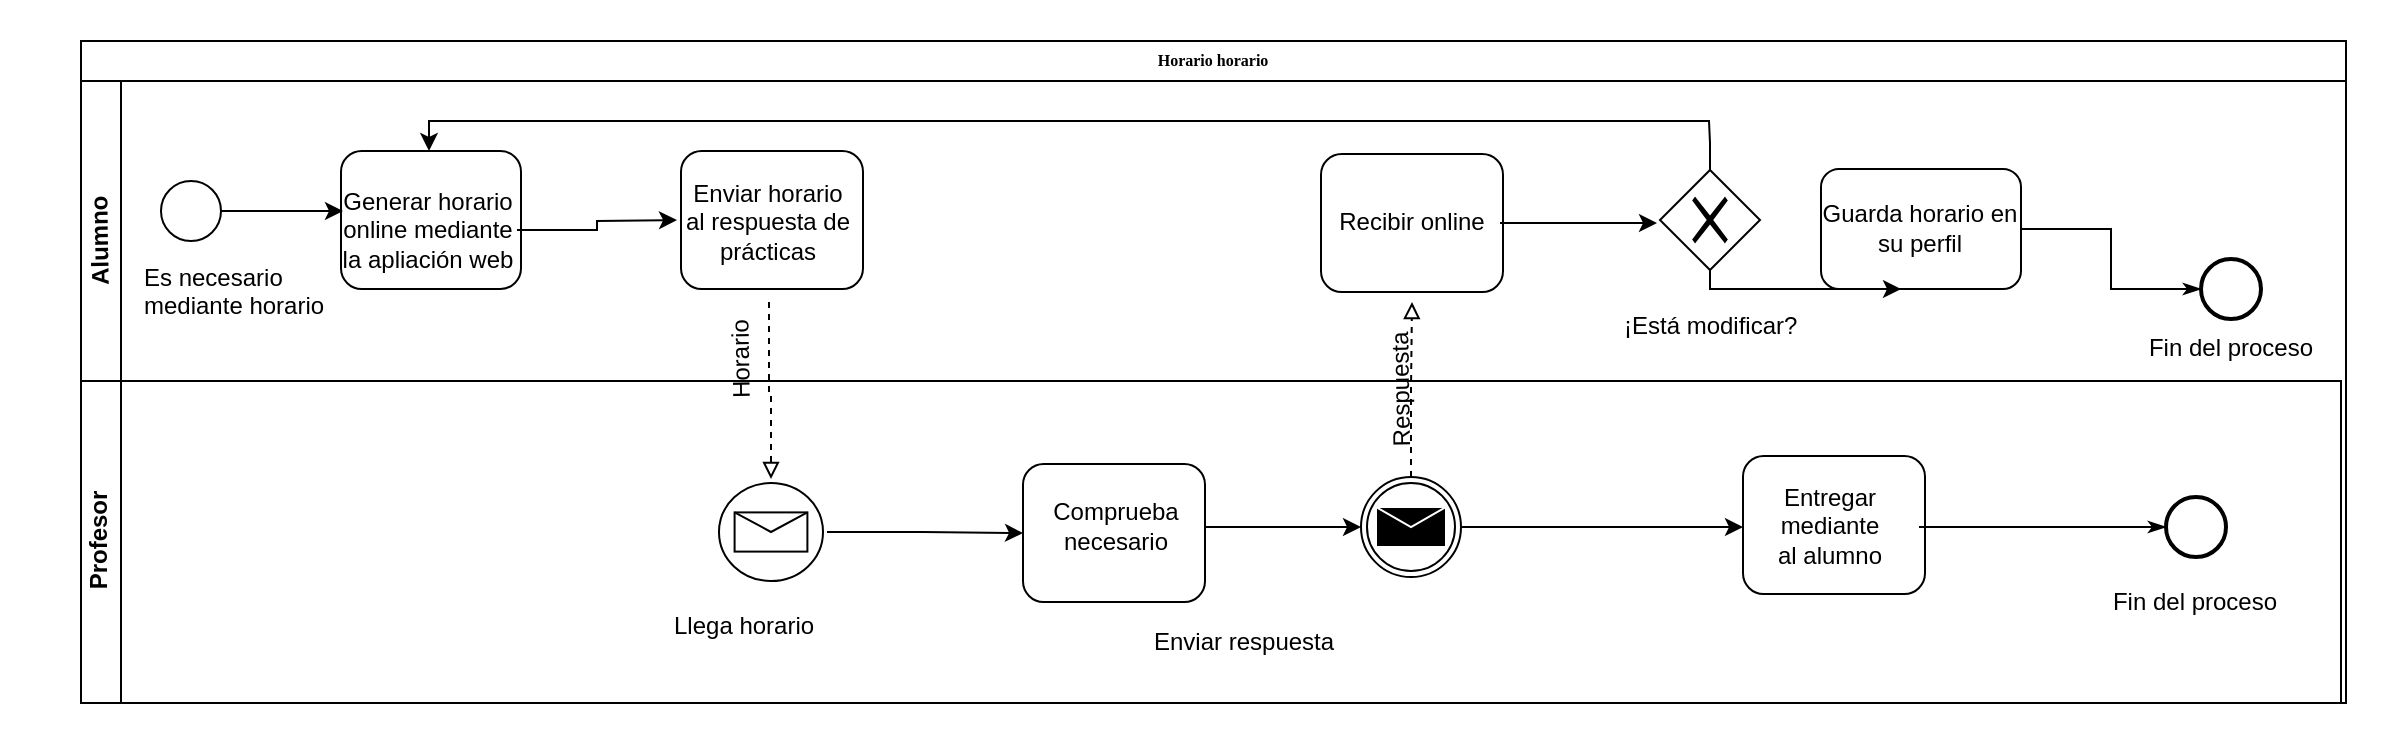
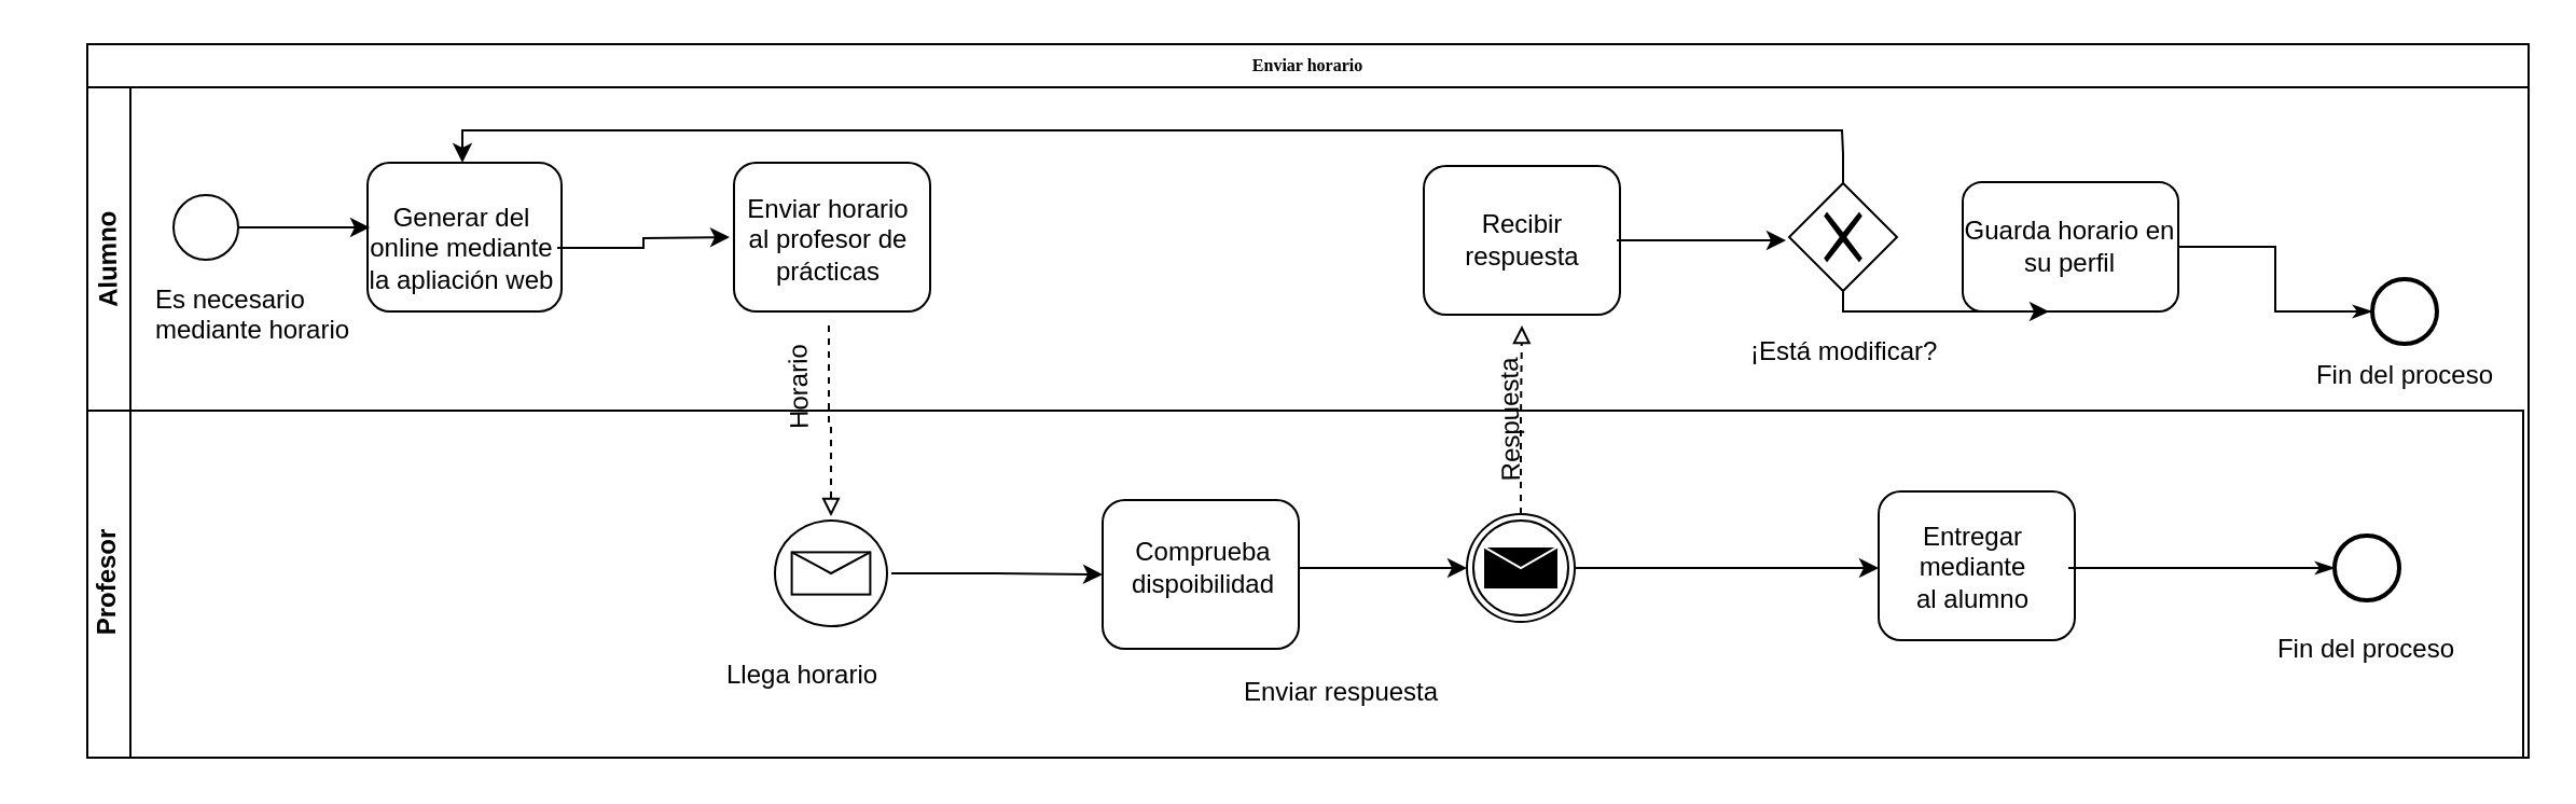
  <mxCell id="0" />
  <mxCell id="1" parent="0" />
- <mxCell id="2" value="Horario horario" style="swimlane;html=1;childLayout=stackLayout;horizontal=1;startSize=20;horizontalStack=0;rounded=0;shadow=0;labelBackgroundColor=none;strokeColor=#000000;strokeWidth=1;fillColor=#ffffff;fontFamily=Verdana;fontSize=8;fontColor=#000000;align=center;" parent="1" vertex="1"><mxGeometry x="40" y="20" width="1132.5" height="331" as="geometry" /></mxCell>
+ <mxCell id="2" value="Enviar horario" style="swimlane;html=1;childLayout=stackLayout;horizontal=1;startSize=20;horizontalStack=0;rounded=0;shadow=0;labelBackgroundColor=none;strokeColor=#000000;strokeWidth=1;fillColor=#ffffff;fontFamily=Verdana;fontSize=8;fontColor=#000000;align=center;" parent="1" vertex="1"><mxGeometry x="40" y="20" width="1132.5" height="331" as="geometry" /></mxCell>
  <mxCell id="3" value="" style="swimlane;html=1;startSize=20;horizontal=0;" parent="2" vertex="1"><mxGeometry y="20" width="1132.5" height="311" as="geometry" /></mxCell>
  <mxCell id="4" value="" style="rounded=1;whiteSpace=wrap;html=1;shadow=0;labelBackgroundColor=none;strokeColor=#000000;strokeWidth=1;fillColor=#ffffff;fontFamily=Verdana;fontSize=8;fontColor=#000000;align=center;" parent="3" vertex="1"><mxGeometry x="130" y="35" width="90" height="69" as="geometry" /></mxCell>
  <mxCell id="5" value="" style="edgeStyle=orthogonalEdgeStyle;rounded=0;orthogonalLoop=1;jettySize=auto;html=1;" edge="1" parent="3" source="6"><mxGeometry relative="1" as="geometry"><mxPoint x="298" y="69.5" as="targetPoint" /></mxGeometry></mxCell>
- <mxCell id="6" value="Generar horario online mediante la apliación web" style="text;html=1;strokeColor=none;fillColor=none;align=center;verticalAlign=middle;whiteSpace=wrap;rounded=0;" parent="3" vertex="1"><mxGeometry x="130" y="35" width="88" height="79" as="geometry" /></mxCell>
+ <mxCell id="6" value="Generar del online mediante la apliación web" style="text;html=1;strokeColor=none;fillColor=none;align=center;verticalAlign=middle;whiteSpace=wrap;rounded=0;" parent="3" vertex="1"><mxGeometry x="130" y="35" width="88" height="79" as="geometry" /></mxCell>
  <mxCell id="7" value="" style="ellipse;whiteSpace=wrap;html=1;rounded=0;shadow=0;labelBackgroundColor=none;strokeColor=#000000;strokeWidth=1;fillColor=#ffffff;fontFamily=Verdana;fontSize=8;fontColor=#000000;align=center;" parent="3" vertex="1"><mxGeometry x="40" y="50" width="30" height="30" as="geometry" /></mxCell>
  <mxCell id="8" value="&lt;div&gt;Es necesario&lt;/div&gt;&lt;div&gt;mediante horario&lt;br&gt;&lt;/div&gt;" style="text;html=1;resizable=0;points=[];autosize=1;align=left;verticalAlign=top;spacingTop=-4;" parent="3" vertex="1"><mxGeometry x="30" y="89" width="110" height="30" as="geometry" /></mxCell>
  <mxCell id="9" value="" style="endArrow=classic;html=1;strokeColor=#000000;exitX=1;exitY=0.5;exitDx=0;exitDy=0;" parent="3" edge="1"><mxGeometry width="50" height="50" relative="1" as="geometry"><mxPoint x="70" y="65" as="sourcePoint" /><mxPoint x="131" y="65" as="targetPoint" /></mxGeometry></mxCell>
  <mxCell id="10" value="" style="rounded=1;whiteSpace=wrap;html=1;shadow=0;labelBackgroundColor=none;strokeColor=#000000;strokeWidth=1;fillColor=#ffffff;fontFamily=Verdana;fontSize=8;fontColor=#000000;align=center;" vertex="1" parent="3"><mxGeometry x="300" y="35" width="91" height="69" as="geometry" /></mxCell>
  <mxCell id="11" value="" style="edgeStyle=orthogonalEdgeStyle;rounded=0;orthogonalLoop=1;jettySize=auto;html=1;dashed=1;endArrow=block;endFill=0;entryX=0.5;entryY=0;entryDx=0;entryDy=0;" edge="1" parent="3" source="12" target="25"><mxGeometry relative="1" as="geometry"><mxPoint x="344.0" y="181.5" as="targetPoint" /></mxGeometry></mxCell>
- <mxCell id="12" value="Enviar horario al respuesta de prácticas" style="text;html=1;strokeColor=none;fillColor=none;align=center;verticalAlign=middle;whiteSpace=wrap;rounded=0;" vertex="1" parent="3"><mxGeometry x="300" y="31.5" width="88" height="79" as="geometry" /></mxCell>
+ <mxCell id="12" value="Enviar horario al profesor de prácticas" style="text;html=1;strokeColor=none;fillColor=none;align=center;verticalAlign=middle;whiteSpace=wrap;rounded=0;" vertex="1" parent="3"><mxGeometry x="300" y="31.5" width="88" height="79" as="geometry" /></mxCell>
  <mxCell id="13" value="" style="rounded=1;whiteSpace=wrap;html=1;shadow=0;labelBackgroundColor=none;strokeColor=#000000;strokeWidth=1;fillColor=#ffffff;fontFamily=Verdana;fontSize=8;fontColor=#000000;align=center;" vertex="1" parent="3"><mxGeometry x="620" y="36.5" width="91" height="69" as="geometry" /></mxCell>
  <mxCell id="14" value="" style="edgeStyle=orthogonalEdgeStyle;rounded=0;orthogonalLoop=1;jettySize=auto;html=1;" edge="1" parent="3" source="15"><mxGeometry relative="1" as="geometry"><mxPoint x="788" y="71" as="targetPoint" /></mxGeometry></mxCell>
- <mxCell id="15" value="Recibir online" style="text;html=1;strokeColor=none;fillColor=none;align=center;verticalAlign=middle;whiteSpace=wrap;rounded=0;" vertex="1" parent="3"><mxGeometry x="621.5" y="31.5" width="88" height="79" as="geometry" /></mxCell>
+ <mxCell id="15" value="Recibir respuesta" style="text;html=1;strokeColor=none;fillColor=none;align=center;verticalAlign=middle;whiteSpace=wrap;rounded=0;" vertex="1" parent="3"><mxGeometry x="621.5" y="31.5" width="88" height="79" as="geometry" /></mxCell>
  <mxCell id="16" value="&lt;div&gt;Profesor&lt;/div&gt;" style="swimlane;html=1;startSize=20;horizontal=0;" vertex="1" parent="3"><mxGeometry y="150" width="1130" height="161" as="geometry" /></mxCell>
  <mxCell id="17" value="" style="edgeStyle=orthogonalEdgeStyle;rounded=0;orthogonalLoop=1;jettySize=auto;html=1;exitX=1;exitY=0.5;exitDx=0;exitDy=0;entryX=0;entryY=0.5;entryDx=0;entryDy=0;" edge="1" parent="16" source="25" target="18"><mxGeometry relative="1" as="geometry"><mxPoint x="468" y="71" as="targetPoint" /><mxPoint x="388" y="71.235" as="sourcePoint" /></mxGeometry></mxCell>
  <mxCell id="18" value="" style="rounded=1;whiteSpace=wrap;html=1;shadow=0;labelBackgroundColor=none;strokeColor=#000000;strokeWidth=1;fillColor=#ffffff;fontFamily=Verdana;fontSize=8;fontColor=#000000;align=center;" vertex="1" parent="16"><mxGeometry x="471" y="41.5" width="91" height="69" as="geometry" /></mxCell>
  <mxCell id="19" value="" style="edgeStyle=orthogonalEdgeStyle;rounded=0;orthogonalLoop=1;jettySize=auto;html=1;entryX=0;entryY=0.5;entryDx=0;entryDy=0;" edge="1" parent="16" source="20" target="27"><mxGeometry relative="1" as="geometry"><mxPoint x="624.412" y="72.412" as="targetPoint" /></mxGeometry></mxCell>
- <mxCell id="20" value="Comprueba necesario" style="text;html=1;strokeColor=none;fillColor=none;align=center;verticalAlign=middle;whiteSpace=wrap;rounded=0;" vertex="1" parent="16"><mxGeometry x="474" y="33.5" width="88" height="79" as="geometry" /></mxCell>
+ <mxCell id="20" value="Comprueba dispoibilidad" style="text;html=1;strokeColor=none;fillColor=none;align=center;verticalAlign=middle;whiteSpace=wrap;rounded=0;" vertex="1" parent="16"><mxGeometry x="474" y="33.5" width="88" height="79" as="geometry" /></mxCell>
  <mxCell id="21" value="" style="edgeStyle=orthogonalEdgeStyle;rounded=0;orthogonalLoop=1;jettySize=auto;html=1;exitX=1;exitY=0.5;exitDx=0;exitDy=0;entryX=0;entryY=0.5;entryDx=0;entryDy=0;" edge="1" parent="16" source="27" target="24"><mxGeometry relative="1" as="geometry"><mxPoint x="788" y="71" as="targetPoint" /><mxPoint x="708" y="71.235" as="sourcePoint" /></mxGeometry></mxCell>
  <mxCell id="22" value="" style="rounded=1;whiteSpace=wrap;html=1;shadow=0;labelBackgroundColor=none;strokeColor=#000000;strokeWidth=1;fillColor=#ffffff;fontFamily=Verdana;fontSize=8;fontColor=#000000;align=center;" vertex="1" parent="16"><mxGeometry x="831" y="37.5" width="91" height="69" as="geometry" /></mxCell>
  <mxCell id="23" value="" style="edgeStyle=orthogonalEdgeStyle;rounded=0;orthogonalLoop=1;jettySize=auto;html=1;endArrow=classicThin;endFill=1;entryX=0;entryY=0.5;entryDx=0;entryDy=0;" edge="1" parent="16" source="24" target="30"><mxGeometry relative="1" as="geometry"><mxPoint x="999" y="73" as="targetPoint" /></mxGeometry></mxCell>
  <mxCell id="24" value="&lt;div&gt;Entregar mediante&lt;/div&gt;&lt;div&gt;al alumno&lt;br&gt;&lt;/div&gt;" style="text;html=1;strokeColor=none;fillColor=none;align=center;verticalAlign=middle;whiteSpace=wrap;rounded=0;" vertex="1" parent="16"><mxGeometry x="831" y="33.5" width="88" height="79" as="geometry" /></mxCell>
  <mxCell id="25" value="" style="shape=mxgraph.bpmn.shape;html=1;verticalLabelPosition=bottom;labelBackgroundColor=#ffffff;verticalAlign=top;perimeter=ellipsePerimeter;outline=standard;symbol=message;fontFamily=Helvetica;fontSize=12;fontColor=#000000;align=center;strokeColor=#000000;strokeWidth=1;fillColor=none;perimeterSpacing=2;direction=east;" vertex="1" parent="16"><mxGeometry x="319" y="51" width="52" height="49" as="geometry" /></mxCell>
  <mxCell id="26" value="Llega horario" style="text;html=1;resizable=0;points=[];autosize=1;align=left;verticalAlign=top;spacingTop=-4;" vertex="1" parent="16"><mxGeometry x="295" y="112.5" width="90" height="20" as="geometry" /></mxCell>
  <mxCell id="27" value="" style="shape=mxgraph.bpmn.shape;html=1;verticalLabelPosition=bottom;labelBackgroundColor=#ffffff;verticalAlign=top;align=center;perimeter=ellipsePerimeter;outlineConnect=0;outline=throwing;symbol=message;strokeColor=#000000;fillColor=#FFFFFF;gradientColor=none;" vertex="1" parent="16"><mxGeometry x="640" y="48" width="50" height="50" as="geometry" /></mxCell>
  <mxCell id="28" value="Enviar respuesta" style="text;html=1;resizable=0;points=[];autosize=1;align=left;verticalAlign=top;spacingTop=-4;" vertex="1" parent="16"><mxGeometry x="535" y="120.5" width="110" height="20" as="geometry" /></mxCell>
  <mxCell id="29" value="Fin del proceso" style="text;html=1;strokeColor=none;fillColor=none;align=center;verticalAlign=middle;whiteSpace=wrap;rounded=0;" vertex="1" parent="16"><mxGeometry x="1000" y="94.5" width="115" height="32" as="geometry" /></mxCell>
  <mxCell id="30" value="" style="ellipse;whiteSpace=wrap;html=1;rounded=0;shadow=0;labelBackgroundColor=none;strokeColor=#000000;strokeWidth=2;fillColor=#ffffff;fontFamily=Verdana;fontSize=8;fontColor=#000000;align=center;" vertex="1" parent="16"><mxGeometry x="1042.5" y="58" width="30" height="30" as="geometry" /></mxCell>
  <mxCell id="31" value="Horario" style="text;html=1;resizable=0;points=[];autosize=1;align=left;verticalAlign=top;spacingTop=-4;direction=west;rotation=-91;" vertex="1" parent="3"><mxGeometry x="300" y="120.5" width="60" height="20" as="geometry" /></mxCell>
  <mxCell id="32" value="" style="edgeStyle=orthogonalEdgeStyle;rounded=0;orthogonalLoop=1;jettySize=auto;html=1;dashed=1;endArrow=block;endFill=0;entryX=0.5;entryY=1;entryDx=0;entryDy=0;exitX=0.5;exitY=0;exitDx=0;exitDy=0;" edge="1" parent="3" source="27" target="15"><mxGeometry relative="1" as="geometry"><mxPoint x="599.912" y="95" as="sourcePoint" /><mxPoint x="599.912" y="183.382" as="targetPoint" /></mxGeometry></mxCell>
  <mxCell id="33" value="" style="shape=mxgraph.bpmn.shape;html=1;verticalLabelPosition=bottom;labelBackgroundColor=#ffffff;verticalAlign=top;align=center;perimeter=rhombusPerimeter;background=gateway;outlineConnect=0;outline=none;symbol=exclusiveGw;strokeColor=#000000;fillColor=#FFFFFF;gradientColor=none;" vertex="1" parent="3"><mxGeometry x="789.5" y="44.5" width="50" height="50" as="geometry" /></mxCell>
  <mxCell id="34" value="¡Está modificar?" style="text;html=1;resizable=0;points=[];autosize=1;align=left;verticalAlign=top;spacingTop=-4;" vertex="1" parent="3"><mxGeometry x="770" y="112.5" width="110" height="20" as="geometry" /></mxCell>
  <mxCell id="35" value="" style="edgeStyle=orthogonalEdgeStyle;rounded=0;orthogonalLoop=1;jettySize=auto;html=1;endArrow=classicThin;endFill=1;" edge="1" parent="3" source="36" target="39"><mxGeometry relative="1" as="geometry" /></mxCell>
  <mxCell id="36" value="Guarda horario en su perfil" style="shape=ext;rounded=1;html=1;whiteSpace=wrap;strokeColor=#000000;fillColor=#FFFFFF;gradientColor=none;" vertex="1" parent="3"><mxGeometry x="870" y="44" width="100" height="60" as="geometry" /></mxCell>
  <mxCell id="37" value="" style="edgeStyle=orthogonalEdgeStyle;rounded=0;orthogonalLoop=1;jettySize=auto;html=1;exitX=0.5;exitY=1;exitDx=0;exitDy=0;" edge="1" parent="3" source="33"><mxGeometry relative="1" as="geometry"><mxPoint x="839.5" y="108.265" as="sourcePoint" /><mxPoint x="910" y="104" as="targetPoint" /><Array as="points"><mxPoint x="814" y="104" /></Array></mxGeometry></mxCell>
  <mxCell id="38" value="" style="edgeStyle=orthogonalEdgeStyle;rounded=0;orthogonalLoop=1;jettySize=auto;html=1;exitX=0.5;exitY=0;exitDx=0;exitDy=0;" edge="1" parent="3" source="33" target="6"><mxGeometry relative="1" as="geometry"><mxPoint x="815" y="21.676" as="sourcePoint" /><mxPoint x="964.412" y="31.088" as="targetPoint" /><Array as="points"><mxPoint x="814" y="31" /><mxPoint x="814" y="20" /><mxPoint x="174" y="20" /></Array></mxGeometry></mxCell>
  <mxCell id="39" value="" style="ellipse;whiteSpace=wrap;html=1;rounded=0;shadow=0;labelBackgroundColor=none;strokeColor=#000000;strokeWidth=2;fillColor=#ffffff;fontFamily=Verdana;fontSize=8;fontColor=#000000;align=center;" vertex="1" parent="3"><mxGeometry x="1060" y="89" width="30" height="30" as="geometry" /></mxCell>
  <mxCell id="40" value="&lt;div&gt;Respuesta&lt;br&gt;&lt;/div&gt;" style="text;html=1;resizable=0;points=[];autosize=1;align=left;verticalAlign=top;spacingTop=-4;direction=west;rotation=-91;" vertex="1" parent="3"><mxGeometry x="620" y="135.5" width="80" height="20" as="geometry" /></mxCell>
  <mxCell id="41" value="Fin del proceso" style="text;html=1;strokeColor=none;fillColor=none;align=center;verticalAlign=middle;whiteSpace=wrap;rounded=0;" vertex="1" parent="3"><mxGeometry x="1017.5" y="118" width="115" height="32" as="geometry" /></mxCell>
  <mxCell id="42" value="Alumno" style="text;html=1;resizable=0;points=[];autosize=1;align=left;verticalAlign=top;spacingTop=-4;direction=west;rotation=-91;rounded=0;fontStyle=1" vertex="1" parent="3"><mxGeometry x="-20" y="64" width="60" height="20" as="geometry" /></mxCell>
